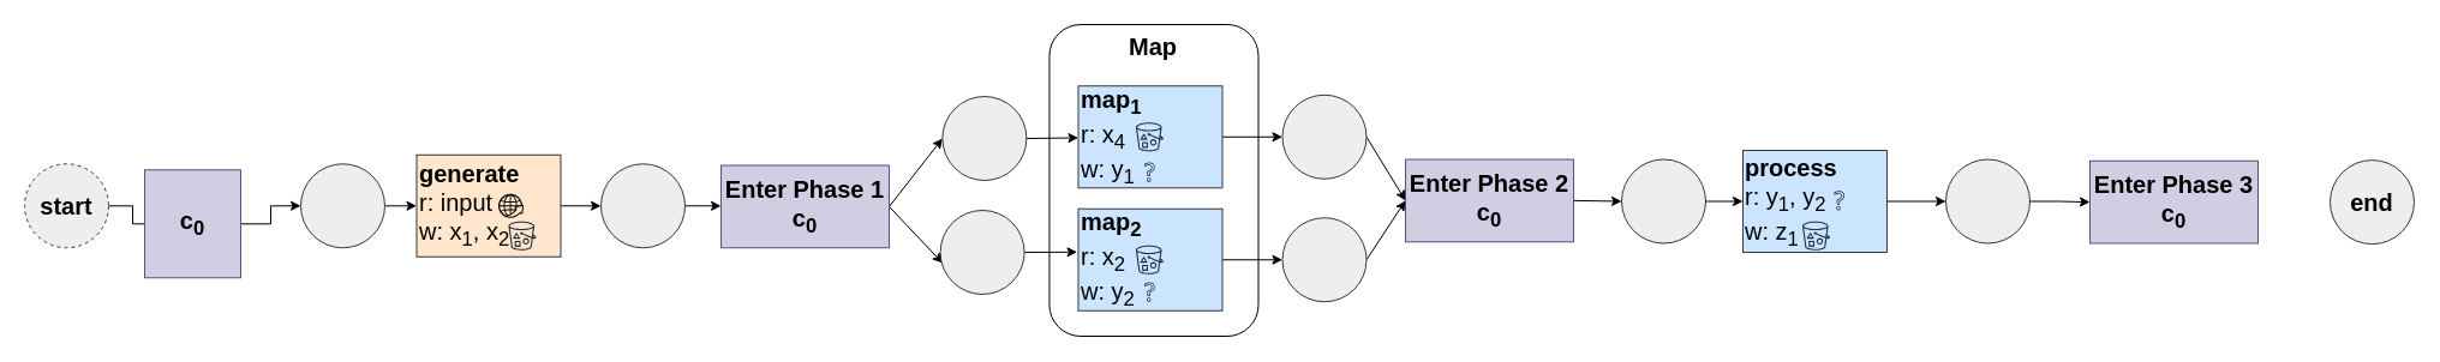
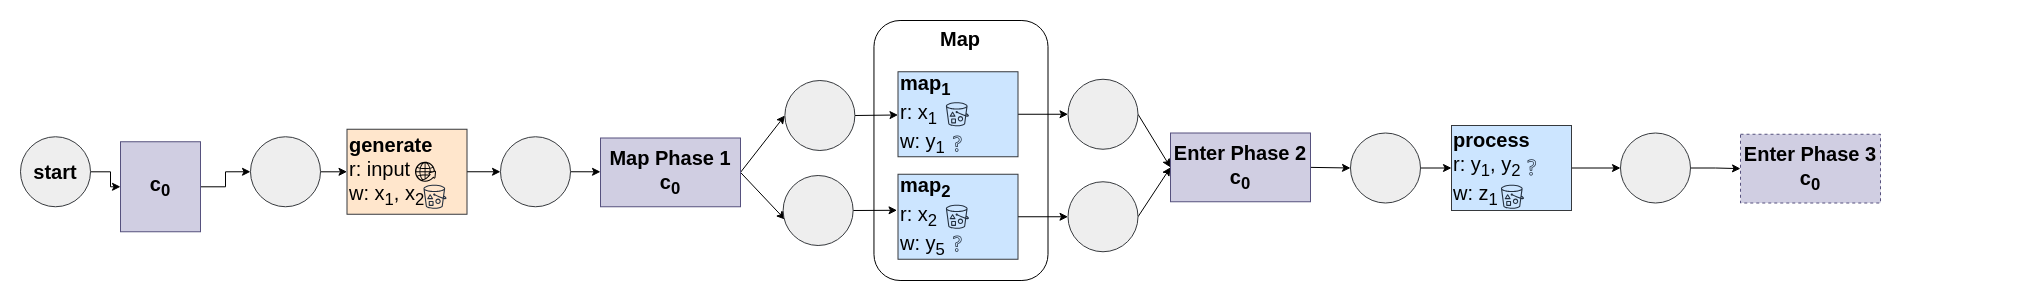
  <mxCell id="0" />
  <mxCell id="1" parent="0" />
  <mxCell id="2" value="&lt;b&gt;Map&lt;/b&gt;" style="rounded=1;whiteSpace=wrap;html=1;fontSize=20;align=center;verticalAlign=top;" parent="1" vertex="1"><mxGeometry x="873.46" y="20" width="174.04" height="260" as="geometry" /></mxCell>
- <mxCell id="3" style="edgeStyle=orthogonalEdgeStyle;rounded=0;orthogonalLoop=1;jettySize=auto;html=1;entryX=0;entryY=0.5;entryDx=0;entryDy=0;fontSize=20;endArrow=none;" parent="1" source="4" target="6" edge="1"><mxGeometry relative="1" as="geometry" /></mxCell>
- <mxCell id="4" value="start" style="ellipse;whiteSpace=wrap;html=1;aspect=fixed;fontSize=20;fontStyle=1;fillColor=#eeeeee;strokeColor=#36393d;dashed=1;" parent="1" vertex="1"><mxGeometry x="20" y="136.25" width="70" height="70" as="geometry" /></mxCell>
+ <mxCell id="3" style="edgeStyle=orthogonalEdgeStyle;rounded=0;orthogonalLoop=1;jettySize=auto;html=1;entryX=0;entryY=0.5;entryDx=0;entryDy=0;fontSize=20;" parent="1" source="4" target="6" edge="1"><mxGeometry relative="1" as="geometry" /></mxCell>
+ <mxCell id="4" value="start" style="ellipse;whiteSpace=wrap;html=1;aspect=fixed;fontSize=20;fontStyle=1;fillColor=#eeeeee;strokeColor=#36393d;" parent="1" vertex="1"><mxGeometry x="20" y="136.25" width="70" height="70" as="geometry" /></mxCell>
  <mxCell id="5" style="edgeStyle=orthogonalEdgeStyle;rounded=0;orthogonalLoop=1;jettySize=auto;html=1;entryX=0;entryY=0.5;entryDx=0;entryDy=0;fontSize=20;" parent="1" source="6" target="8" edge="1"><mxGeometry relative="1" as="geometry" /></mxCell>
  <mxCell id="6" value="c&lt;sub&gt;0&lt;/sub&gt;" style="rounded=0;whiteSpace=wrap;html=1;fontSize=20;fillColor=#d0cee2;strokeColor=#56517e;fontStyle=1" parent="1" vertex="1"><mxGeometry x="120" y="141.25" width="80" height="90" as="geometry" /></mxCell>
  <mxCell id="7" style="edgeStyle=orthogonalEdgeStyle;rounded=0;orthogonalLoop=1;jettySize=auto;html=1;entryX=0;entryY=0.5;entryDx=0;entryDy=0;fontSize=20;" parent="1" source="8" edge="1"><mxGeometry relative="1" as="geometry"><mxPoint x="346.5" y="171.25" as="targetPoint" /></mxGeometry></mxCell>
  <mxCell id="8" value="" style="ellipse;whiteSpace=wrap;html=1;aspect=fixed;fontSize=20;fontStyle=1;fillColor=#eeeeee;strokeColor=#36393d;" parent="1" vertex="1"><mxGeometry x="250" y="136.25" width="70" height="70" as="geometry" /></mxCell>
  <mxCell id="9" style="rounded=0;orthogonalLoop=1;jettySize=auto;html=1;entryX=0;entryY=0.5;entryDx=0;entryDy=0;fontSize=20;exitX=1;exitY=0.5;exitDx=0;exitDy=0;" parent="1" source="36" target="12" edge="1"><mxGeometry relative="1" as="geometry"><mxPoint x="730" y="165" as="sourcePoint" /></mxGeometry></mxCell>
  <mxCell id="10" style="edgeStyle=none;rounded=0;orthogonalLoop=1;jettySize=auto;html=1;exitX=1;exitY=0.5;exitDx=0;exitDy=0;entryX=0.027;entryY=0.629;entryDx=0;entryDy=0;entryPerimeter=0;fontSize=20;" parent="1" source="36" target="16" edge="1"><mxGeometry relative="1" as="geometry"><mxPoint x="730" y="165" as="sourcePoint" /></mxGeometry></mxCell>
  <mxCell id="11" style="edgeStyle=none;rounded=0;orthogonalLoop=1;jettySize=auto;html=1;exitX=1;exitY=0.5;exitDx=0;exitDy=0;fontSize=20;" parent="1" source="12" target="14" edge="1"><mxGeometry relative="1" as="geometry" /></mxCell>
  <mxCell id="12" value="" style="ellipse;whiteSpace=wrap;html=1;aspect=fixed;fontSize=20;fontStyle=1;fillColor=#eeeeee;strokeColor=#36393d;" parent="1" vertex="1"><mxGeometry x="784.39" y="80" width="70" height="70" as="geometry" /></mxCell>
  <mxCell id="13" style="edgeStyle=none;rounded=0;orthogonalLoop=1;jettySize=auto;html=1;exitX=1;exitY=0.5;exitDx=0;exitDy=0;entryX=0;entryY=0.5;entryDx=0;entryDy=0;fontSize=20;" parent="1" source="14" target="20" edge="1"><mxGeometry relative="1" as="geometry" /></mxCell>
- <mxCell id="14" value="&lt;b&gt;map&lt;sub&gt;1&lt;/sub&gt;&lt;br&gt;&lt;/b&gt;r: x&lt;sub&gt;4&lt;/sub&gt;&lt;br&gt;w: y&lt;sub&gt;1&lt;/sub&gt;" style="rounded=0;whiteSpace=wrap;html=1;fontSize=20;align=left;fillColor=#cce5ff;strokeColor=#36393d;" parent="1" vertex="1"><mxGeometry x="897.5" y="71.25" width="120" height="85" as="geometry" /></mxCell>
+ <mxCell id="14" value="&lt;b&gt;map&lt;sub&gt;1&lt;/sub&gt;&lt;br&gt;&lt;/b&gt;r: x&lt;sub&gt;1&lt;/sub&gt;&lt;br&gt;w: y&lt;sub&gt;1&lt;/sub&gt;" style="rounded=0;whiteSpace=wrap;html=1;fontSize=20;align=left;fillColor=#cce5ff;strokeColor=#36393d;" parent="1" vertex="1"><mxGeometry x="897.5" y="71.25" width="120" height="85" as="geometry" /></mxCell>
  <mxCell id="15" style="edgeStyle=none;rounded=0;orthogonalLoop=1;jettySize=auto;html=1;exitX=1;exitY=0.5;exitDx=0;exitDy=0;entryX=-0.008;entryY=0.424;entryDx=0;entryDy=0;entryPerimeter=0;fontSize=20;" parent="1" source="16" target="18" edge="1"><mxGeometry relative="1" as="geometry" /></mxCell>
  <mxCell id="16" value="" style="ellipse;whiteSpace=wrap;html=1;aspect=fixed;fontSize=20;fontStyle=1;fillColor=#eeeeee;strokeColor=#36393d;" parent="1" vertex="1"><mxGeometry x="782.64" y="175" width="70" height="70" as="geometry" /></mxCell>
  <mxCell id="17" style="edgeStyle=none;rounded=0;orthogonalLoop=1;jettySize=auto;html=1;exitX=1;exitY=0.5;exitDx=0;exitDy=0;entryX=0;entryY=0.5;entryDx=0;entryDy=0;fontSize=20;" parent="1" source="18" target="22" edge="1"><mxGeometry relative="1" as="geometry" /></mxCell>
- <mxCell id="18" value="&lt;b&gt;map&lt;sub&gt;2&lt;/sub&gt;&lt;/b&gt;&lt;br&gt;r: x&lt;sub&gt;2&lt;/sub&gt;&lt;br&gt;w: y&lt;sub&gt;2&lt;/sub&gt;" style="rounded=0;whiteSpace=wrap;html=1;fontSize=20;align=left;fillColor=#cce5ff;strokeColor=#36393d;" parent="1" vertex="1"><mxGeometry x="897.5" y="173.75" width="120" height="85" as="geometry" /></mxCell>
+ <mxCell id="18" value="&lt;b&gt;map&lt;sub&gt;2&lt;/sub&gt;&lt;/b&gt;&lt;br&gt;r: x&lt;sub&gt;2&lt;/sub&gt;&lt;br&gt;w: y&lt;sub&gt;5&lt;/sub&gt;" style="rounded=0;whiteSpace=wrap;html=1;fontSize=20;align=left;fillColor=#cce5ff;strokeColor=#36393d;" parent="1" vertex="1"><mxGeometry x="897.5" y="173.75" width="120" height="85" as="geometry" /></mxCell>
  <mxCell id="19" style="rounded=0;orthogonalLoop=1;jettySize=auto;html=1;exitX=1;exitY=0.5;exitDx=0;exitDy=0;entryX=0;entryY=0.5;entryDx=0;entryDy=0;" parent="1" source="20" target="40" edge="1"><mxGeometry relative="1" as="geometry" /></mxCell>
  <mxCell id="20" value="" style="ellipse;whiteSpace=wrap;html=1;aspect=fixed;fontSize=20;fontStyle=1;fillColor=#eeeeee;strokeColor=#36393d;" parent="1" vertex="1"><mxGeometry x="1067.5" y="78.75" width="70" height="70" as="geometry" /></mxCell>
  <mxCell id="21" style="edgeStyle=none;rounded=0;orthogonalLoop=1;jettySize=auto;html=1;exitX=1;exitY=0.5;exitDx=0;exitDy=0;entryX=0;entryY=0.5;entryDx=0;entryDy=0;" parent="1" source="22" target="40" edge="1"><mxGeometry relative="1" as="geometry" /></mxCell>
  <mxCell id="22" value="" style="ellipse;whiteSpace=wrap;html=1;aspect=fixed;fontSize=20;fontStyle=1;fillColor=#eeeeee;strokeColor=#36393d;" parent="1" vertex="1"><mxGeometry x="1067.5" y="181.25" width="70" height="70" as="geometry" /></mxCell>
  <mxCell id="23" style="edgeStyle=orthogonalEdgeStyle;rounded=0;orthogonalLoop=1;jettySize=auto;html=1;exitX=1;exitY=0.5;exitDx=0;exitDy=0;entryX=0;entryY=0.5;entryDx=0;entryDy=0;" edge="1" parent="1" source="24" target="45"><mxGeometry relative="1" as="geometry" /></mxCell>
  <mxCell id="24" value="&lt;b&gt;process&lt;/b&gt;&lt;br&gt;r: y&lt;sub&gt;1&lt;/sub&gt;, y&lt;sub&gt;2&lt;/sub&gt;&lt;br&gt;w: z&lt;sub&gt;1&lt;/sub&gt;" style="rounded=0;whiteSpace=wrap;html=1;fontSize=20;align=left;fillColor=#cce5ff;strokeColor=#36393d;" parent="1" vertex="1"><mxGeometry x="1451" y="125" width="120" height="85" as="geometry" /></mxCell>
  <mxCell id="25" value="" style="sketch=0;outlineConnect=0;fontColor=#232F3E;gradientColor=none;fillColor=#232F3E;strokeColor=none;dashed=0;verticalLabelPosition=bottom;verticalAlign=top;align=center;html=1;fontSize=12;fontStyle=0;aspect=fixed;pointerEvents=1;shape=mxgraph.aws4.question;" parent="1" vertex="1"><mxGeometry x="952.66" y="135" width="8.54" height="16.25" as="geometry" /></mxCell>
  <mxCell id="26" value="" style="sketch=0;outlineConnect=0;fontColor=#232F3E;gradientColor=none;fillColor=#232F3E;strokeColor=none;dashed=0;verticalLabelPosition=bottom;verticalAlign=top;align=center;html=1;fontSize=12;fontStyle=0;aspect=fixed;pointerEvents=1;shape=mxgraph.aws4.question;" parent="1" vertex="1"><mxGeometry x="952.66" y="235" width="8.54" height="16.25" as="geometry" /></mxCell>
  <mxCell id="27" value="" style="sketch=0;outlineConnect=0;fontColor=#232F3E;gradientColor=none;strokeColor=#232F3E;fillColor=none;dashed=0;verticalLabelPosition=bottom;verticalAlign=top;align=center;html=1;fontSize=12;fontStyle=0;aspect=fixed;shape=mxgraph.aws4.resourceIcon;resIcon=mxgraph.aws4.bucket_with_objects;" parent="1" vertex="1"><mxGeometry x="941.93" y="98.75" width="30" height="30" as="geometry" /></mxCell>
  <mxCell id="28" value="" style="sketch=0;outlineConnect=0;fontColor=#232F3E;gradientColor=none;strokeColor=#232F3E;fillColor=none;dashed=0;verticalLabelPosition=bottom;verticalAlign=top;align=center;html=1;fontSize=12;fontStyle=0;aspect=fixed;shape=mxgraph.aws4.resourceIcon;resIcon=mxgraph.aws4.bucket_with_objects;" parent="1" vertex="1"><mxGeometry x="941.93" y="201.25" width="30" height="30" as="geometry" /></mxCell>
  <mxCell id="29" value="" style="sketch=0;outlineConnect=0;fontColor=#232F3E;gradientColor=none;fillColor=#232F3E;strokeColor=none;dashed=0;verticalLabelPosition=bottom;verticalAlign=top;align=center;html=1;fontSize=12;fontStyle=0;aspect=fixed;pointerEvents=1;shape=mxgraph.aws4.question;" parent="1" vertex="1"><mxGeometry x="1527" y="158.75" width="8.54" height="16.25" as="geometry" /></mxCell>
  <mxCell id="30" value="" style="sketch=0;outlineConnect=0;fontColor=#232F3E;gradientColor=none;strokeColor=#232F3E;fillColor=none;dashed=0;verticalLabelPosition=bottom;verticalAlign=top;align=center;html=1;fontSize=12;fontStyle=0;aspect=fixed;shape=mxgraph.aws4.resourceIcon;resIcon=mxgraph.aws4.bucket_with_objects;" parent="1" vertex="1"><mxGeometry x="1497" y="181.25" width="30" height="30" as="geometry" /></mxCell>
- <mxCell id="31" value="end" style="ellipse;whiteSpace=wrap;html=1;aspect=fixed;fontSize=20;fontStyle=1;fillColor=#eeeeee;strokeColor=#36393d;" parent="1" vertex="1"><mxGeometry x="1940" y="133.13" width="70" height="70" as="geometry" /></mxCell>
  <mxCell id="32" style="edgeStyle=orthogonalEdgeStyle;rounded=0;orthogonalLoop=1;jettySize=auto;html=1;exitX=1;exitY=0.5;exitDx=0;exitDy=0;entryX=0;entryY=0.5;entryDx=0;entryDy=0;" parent="1" source="33" target="38" edge="1"><mxGeometry relative="1" as="geometry" /></mxCell>
  <mxCell id="33" value="&lt;b&gt;generate&lt;/b&gt;&lt;br&gt;r: input&lt;br&gt;w: x&lt;sub&gt;1&lt;/sub&gt;, x&lt;sub&gt;2&lt;/sub&gt;" style="rounded=0;whiteSpace=wrap;html=1;fontSize=20;align=left;fillColor=#ffe6cc;strokeColor=#36393d;" parent="1" vertex="1"><mxGeometry x="346.5" y="128.75" width="120" height="85" as="geometry" /></mxCell>
  <mxCell id="34" value="" style="sketch=0;html=1;aspect=fixed;strokeColor=none;shadow=0;align=center;verticalAlign=top;fillColor=#000000;shape=mxgraph.gcp2.globe_world" parent="1" vertex="1"><mxGeometry x="414.5" y="161.25" width="21.05" height="20" as="geometry" /></mxCell>
  <mxCell id="35" value="" style="sketch=0;outlineConnect=0;fontColor=#232F3E;gradientColor=none;strokeColor=#232F3E;fillColor=none;dashed=0;verticalLabelPosition=bottom;verticalAlign=top;align=center;html=1;fontSize=12;fontStyle=0;aspect=fixed;shape=mxgraph.aws4.resourceIcon;resIcon=mxgraph.aws4.bucket_with_objects;" parent="1" vertex="1"><mxGeometry x="419.5" y="181.25" width="30" height="30" as="geometry" /></mxCell>
- <mxCell id="36" value="Enter Phase 1&lt;br&gt;c&lt;sub&gt;0&lt;/sub&gt;" style="rounded=0;whiteSpace=wrap;html=1;fontSize=20;fillColor=#d0cee2;strokeColor=#56517e;fontStyle=1" parent="1" vertex="1"><mxGeometry x="600" y="137.5" width="140" height="68.75" as="geometry" /></mxCell>
+ <mxCell id="36" value="Map Phase 1&lt;br&gt;c&lt;sub&gt;0&lt;/sub&gt;" style="rounded=0;whiteSpace=wrap;html=1;fontSize=20;fillColor=#d0cee2;strokeColor=#56517e;fontStyle=1" parent="1" vertex="1"><mxGeometry x="600" y="137.5" width="140" height="68.75" as="geometry" /></mxCell>
  <mxCell id="37" style="edgeStyle=orthogonalEdgeStyle;rounded=0;orthogonalLoop=1;jettySize=auto;html=1;exitX=1;exitY=0.5;exitDx=0;exitDy=0;entryX=0;entryY=0.5;entryDx=0;entryDy=0;" parent="1" source="38" target="36" edge="1"><mxGeometry relative="1" as="geometry" /></mxCell>
  <mxCell id="38" value="" style="ellipse;whiteSpace=wrap;html=1;aspect=fixed;fontSize=20;fontStyle=1;fillColor=#eeeeee;strokeColor=#36393d;" parent="1" vertex="1"><mxGeometry x="500" y="136.25" width="70" height="70" as="geometry" /></mxCell>
  <mxCell id="39" style="edgeStyle=none;rounded=0;orthogonalLoop=1;jettySize=auto;html=1;exitX=1;exitY=0.5;exitDx=0;exitDy=0;entryX=0;entryY=0.5;entryDx=0;entryDy=0;" parent="1" source="40" target="42" edge="1"><mxGeometry relative="1" as="geometry" /></mxCell>
  <mxCell id="40" value="Enter Phase 2&lt;br&gt;c&lt;sub&gt;0&lt;/sub&gt;" style="rounded=0;whiteSpace=wrap;html=1;fontSize=20;fillColor=#d0cee2;strokeColor=#56517e;fontStyle=1" parent="1" vertex="1"><mxGeometry x="1170" y="132.5" width="140" height="68.75" as="geometry" /></mxCell>
  <mxCell id="41" style="edgeStyle=none;rounded=0;orthogonalLoop=1;jettySize=auto;html=1;exitX=1;exitY=0.5;exitDx=0;exitDy=0;entryX=0;entryY=0.5;entryDx=0;entryDy=0;" parent="1" source="42" target="24" edge="1"><mxGeometry relative="1" as="geometry" /></mxCell>
  <mxCell id="42" value="" style="ellipse;whiteSpace=wrap;html=1;aspect=fixed;fontSize=20;fontStyle=1;fillColor=#eeeeee;strokeColor=#36393d;" parent="1" vertex="1"><mxGeometry x="1350" y="132.5" width="70" height="70" as="geometry" /></mxCell>
- <mxCell id="43" value="Enter Phase 3&lt;br&gt;c&lt;sub&gt;0&lt;/sub&gt;" style="rounded=0;whiteSpace=wrap;html=1;fontSize=20;fillColor=#d0cee2;strokeColor=#56517e;fontStyle=1" vertex="1" parent="1"><mxGeometry x="1740" y="133.75" width="140" height="68.75" as="geometry" /></mxCell>
+ <mxCell id="43" value="Enter Phase 3&lt;br&gt;c&lt;sub&gt;0&lt;/sub&gt;" style="rounded=0;whiteSpace=wrap;html=1;fontSize=20;fillColor=#d0cee2;strokeColor=#56517e;fontStyle=1;dashed=1;" vertex="1" parent="1"><mxGeometry x="1740" y="133.75" width="140" height="68.75" as="geometry" /></mxCell>
  <mxCell id="44" style="edgeStyle=orthogonalEdgeStyle;rounded=0;orthogonalLoop=1;jettySize=auto;html=1;exitX=1;exitY=0.5;exitDx=0;exitDy=0;entryX=0;entryY=0.5;entryDx=0;entryDy=0;" edge="1" parent="1" source="45" target="43"><mxGeometry relative="1" as="geometry" /></mxCell>
  <mxCell id="45" value="" style="ellipse;whiteSpace=wrap;html=1;aspect=fixed;fontSize=20;fontStyle=1;fillColor=#eeeeee;strokeColor=#36393d;" vertex="1" parent="1"><mxGeometry x="1620" y="132.5" width="70" height="70" as="geometry" /></mxCell>
